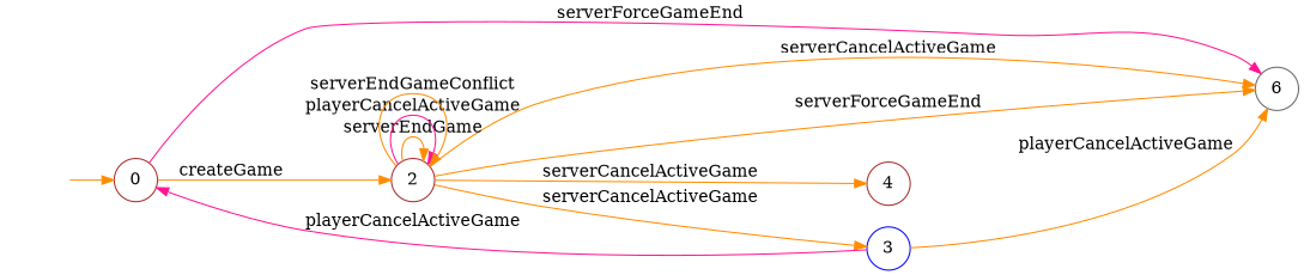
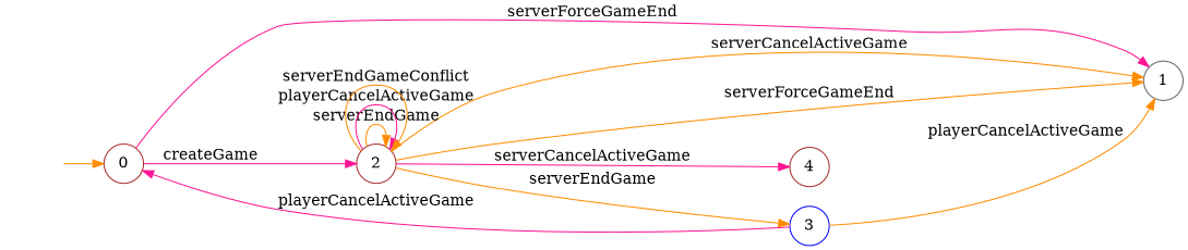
  digraph {
    rankdir=LR
    node [color=brown shape=circle]
    edge [color=darkorange]
    "" [color=gray40 shape=plaintext]
    n2 [label=0]
-   n3 [color=gray40 label=6]
+   n3 [color=gray40 label=1]
    n4 [label=2]
    n5 [color=blue label=3]
    n6 [label=4]
    "" -> n2
    n2 -> n3 [color=deeppink label=serverForceGameEnd]
-   n2 -> n4 [label=createGame]
+   n2 -> n4 [color=deeppink label=createGame]
    n4 -> n3 [label=serverCancelActiveGame]
    n4 -> n3 [label=serverForceGameEnd]
    n4 -> n4 [label=serverEndGame]
    n4 -> n4 [color=deeppink label=playerCancelActiveGame]
    n4 -> n4 [label=serverEndGameConflict]
-   n4 -> n5 [label=serverCancelActiveGame]
-   n4 -> n6 [label=serverCancelActiveGame]
+   n4 -> n5 [label=serverEndGame]
+   n4 -> n6 [color=deeppink label=serverCancelActiveGame]
    n5 -> n2 [color=deeppink label=playerCancelActiveGame]
    n5 -> n3 [label=playerCancelActiveGame]
  }
